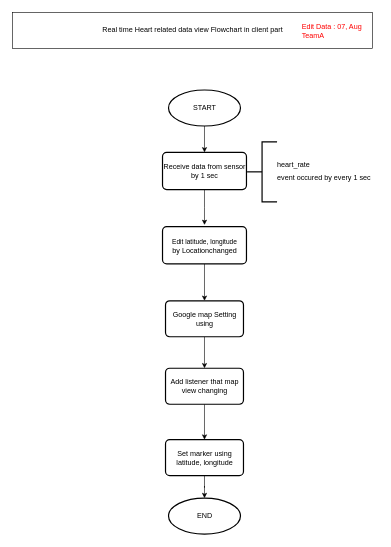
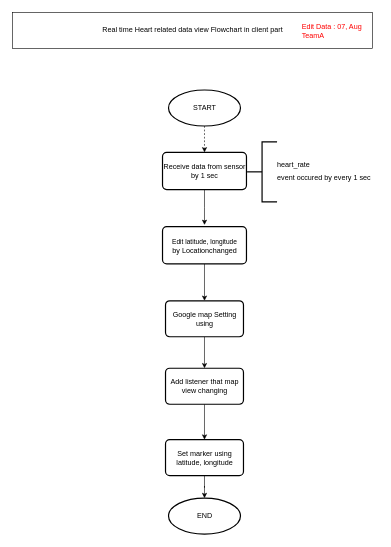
  <mxCell id="0" />
  <mxCell id="1" parent="0" />
- <mxCell id="2" value="" style="edgeStyle=orthogonalEdgeStyle;rounded=0;orthogonalLoop=1;jettySize=auto;html=1;" parent="1" source="3" target="8" edge="1"><mxGeometry relative="1" as="geometry" /></mxCell>
+ <mxCell id="2" value="" style="edgeStyle=orthogonalEdgeStyle;rounded=0;orthogonalLoop=1;jettySize=auto;html=1;dashed=1;" parent="1" source="3" target="8" edge="1"><mxGeometry relative="1" as="geometry" /></mxCell>
  <mxCell id="3" value="START" style="strokeWidth=2;html=1;shape=mxgraph.flowchart.start_1;whiteSpace=wrap;" parent="1" vertex="1"><mxGeometry x="280.5" y="149.5" width="120" height="60" as="geometry" /></mxCell>
  <mxCell id="4" value="" style="group" parent="1" vertex="1" connectable="0"><mxGeometry x="20.5" y="20" width="600" height="60" as="geometry" /></mxCell>
  <mxCell id="5" value="Real time Heart related data view Flowchart in client part" style="rounded=0;whiteSpace=wrap;html=1;" parent="4" vertex="1"><mxGeometry width="600" height="60" as="geometry" /></mxCell>
  <mxCell id="6" value="&lt;span&gt;Edit Data : 07, Aug&lt;br&gt;TeamA&lt;/span&gt;" style="text;html=1;resizable=0;points=[];autosize=1;align=left;verticalAlign=top;spacingTop=-4;fontStyle=0;fontColor=#FF0000;" parent="4" vertex="1"><mxGeometry x="480" y="15" width="110" height="30" as="geometry" /></mxCell>
  <mxCell id="7" value="" style="edgeStyle=orthogonalEdgeStyle;rounded=0;orthogonalLoop=1;jettySize=auto;html=1;" parent="1" source="8" edge="1"><mxGeometry relative="1" as="geometry"><mxPoint x="340.5" y="374.5" as="targetPoint" /></mxGeometry></mxCell>
  <mxCell id="8" value="&lt;div&gt;Receive data from sensor &lt;br&gt;&lt;/div&gt;&lt;div&gt;by 1 sec&lt;br&gt;&lt;/div&gt;" style="rounded=1;whiteSpace=wrap;html=1;absoluteArcSize=1;arcSize=14;strokeWidth=2;" parent="1" vertex="1"><mxGeometry x="270.5" y="253.5" width="140" height="62" as="geometry" /></mxCell>
  <mxCell id="9" value="event occured by every 1 sec" style="text;html=1;resizable=0;points=[];autosize=1;align=left;verticalAlign=top;spacingTop=-4;" parent="1" vertex="1"><mxGeometry x="459.5" y="285.5" width="170" height="20" as="geometry" /></mxCell>
  <mxCell id="10" value="" style="strokeWidth=2;html=1;shape=mxgraph.flowchart.annotation_2;align=left;pointerEvents=1" parent="1" vertex="1"><mxGeometry x="411.5" y="236" width="50" height="100" as="geometry" /></mxCell>
  <mxCell id="11" value="heart_rate" style="text;html=1;resizable=0;points=[];autosize=1;align=left;verticalAlign=top;spacingTop=-4;" parent="1" vertex="1"><mxGeometry x="459.5" y="264.5" width="70" height="20" as="geometry" /></mxCell>
  <mxCell id="12" value="" style="edgeStyle=orthogonalEdgeStyle;rounded=0;orthogonalLoop=1;jettySize=auto;html=1;" parent="1" source="13" target="15" edge="1"><mxGeometry relative="1" as="geometry" /></mxCell>
  <mxCell id="13" value="&lt;div&gt;Google map Setting using&lt;/div&gt;" style="rounded=1;whiteSpace=wrap;html=1;absoluteArcSize=1;arcSize=14;strokeWidth=2;" parent="1" vertex="1"><mxGeometry x="275.5" y="501" width="130" height="60" as="geometry" /></mxCell>
  <mxCell id="14" value="" style="edgeStyle=orthogonalEdgeStyle;rounded=0;orthogonalLoop=1;jettySize=auto;html=1;" parent="1" source="15" target="17" edge="1"><mxGeometry relative="1" as="geometry" /></mxCell>
  <mxCell id="15" value="Add listener that map view changing" style="rounded=1;whiteSpace=wrap;html=1;absoluteArcSize=1;arcSize=14;strokeWidth=2;" parent="1" vertex="1"><mxGeometry x="275.5" y="613.5" width="130" height="60" as="geometry" /></mxCell>
  <mxCell id="16" value="" style="edgeStyle=orthogonalEdgeStyle;rounded=0;orthogonalLoop=1;jettySize=auto;html=1;" parent="1" source="17" target="20" edge="1"><mxGeometry relative="1" as="geometry" /></mxCell>
  <mxCell id="17" value="&lt;span style=&quot;white-space: normal&quot;&gt;Set marker using latitude, longitude&lt;/span&gt;" style="rounded=1;whiteSpace=wrap;html=1;absoluteArcSize=1;arcSize=14;strokeWidth=2;" parent="1" vertex="1"><mxGeometry x="275.5" y="732.5" width="130" height="60" as="geometry" /></mxCell>
  <mxCell id="18" value="" style="edgeStyle=orthogonalEdgeStyle;rounded=0;orthogonalLoop=1;jettySize=auto;html=1;" parent="1" source="19" target="13" edge="1"><mxGeometry relative="1" as="geometry" /></mxCell>
  <mxCell id="19" value="&lt;div&gt;&lt;span style=&quot;font-size: 11px&quot;&gt;Edit latitude, longitude&lt;/span&gt;&lt;/div&gt;&lt;div&gt;by Locationchanged&lt;br&gt;&lt;span style=&quot;font-size: 11px&quot;&gt;&lt;/span&gt;&lt;span style=&quot;font-size: 11px&quot;&gt;&lt;/span&gt;&lt;/div&gt;" style="rounded=1;whiteSpace=wrap;html=1;absoluteArcSize=1;arcSize=14;strokeWidth=2;" parent="1" vertex="1"><mxGeometry x="270.5" y="377.5" width="140" height="62" as="geometry" /></mxCell>
  <mxCell id="20" value="END" style="strokeWidth=2;html=1;shape=mxgraph.flowchart.start_1;whiteSpace=wrap;" parent="1" vertex="1"><mxGeometry x="280.5" y="830" width="120" height="60" as="geometry" /></mxCell>
